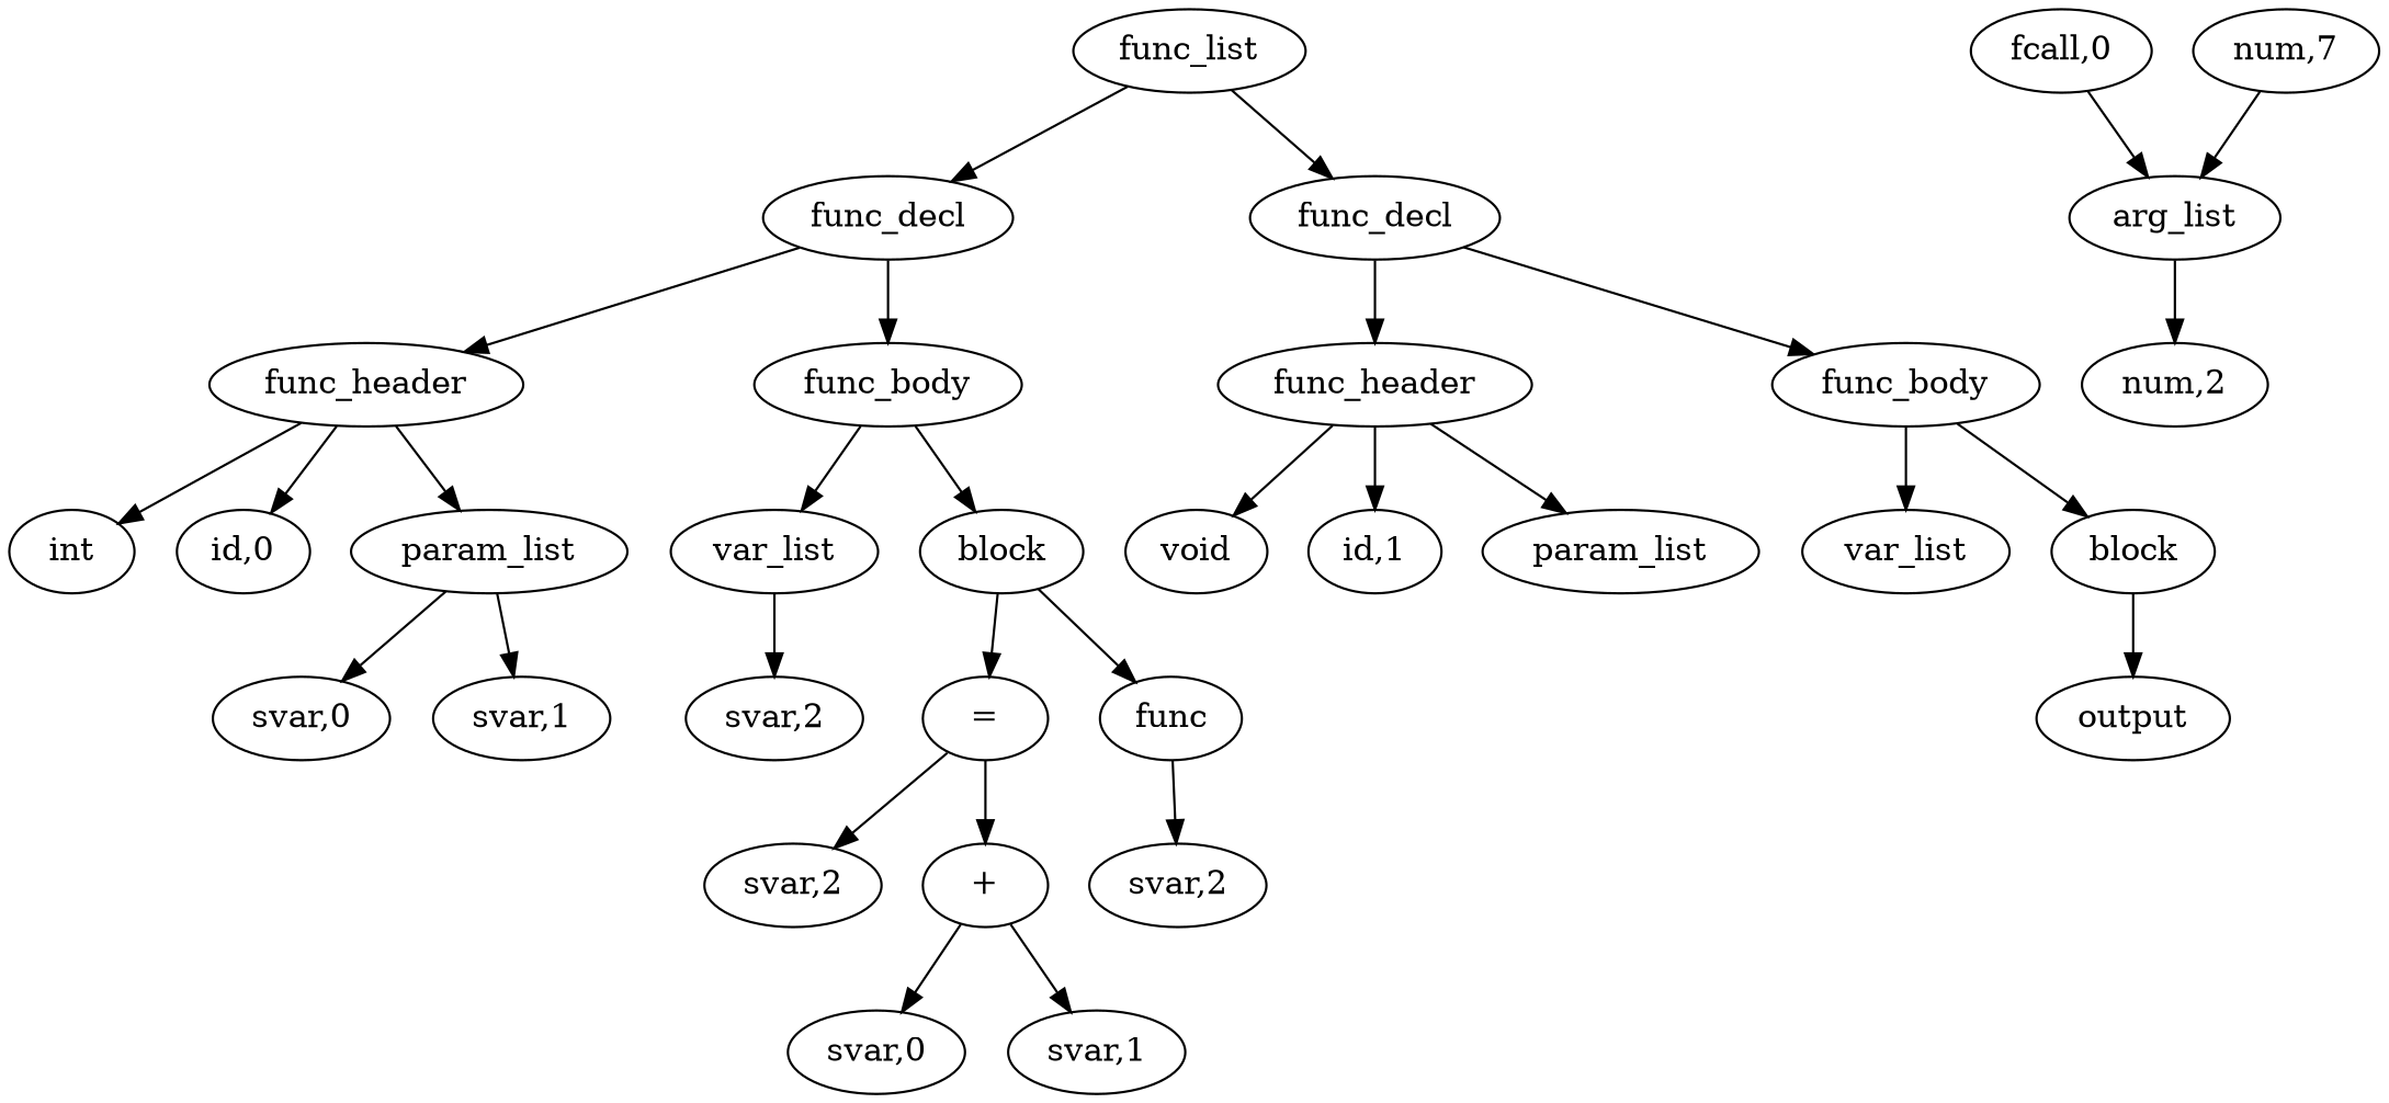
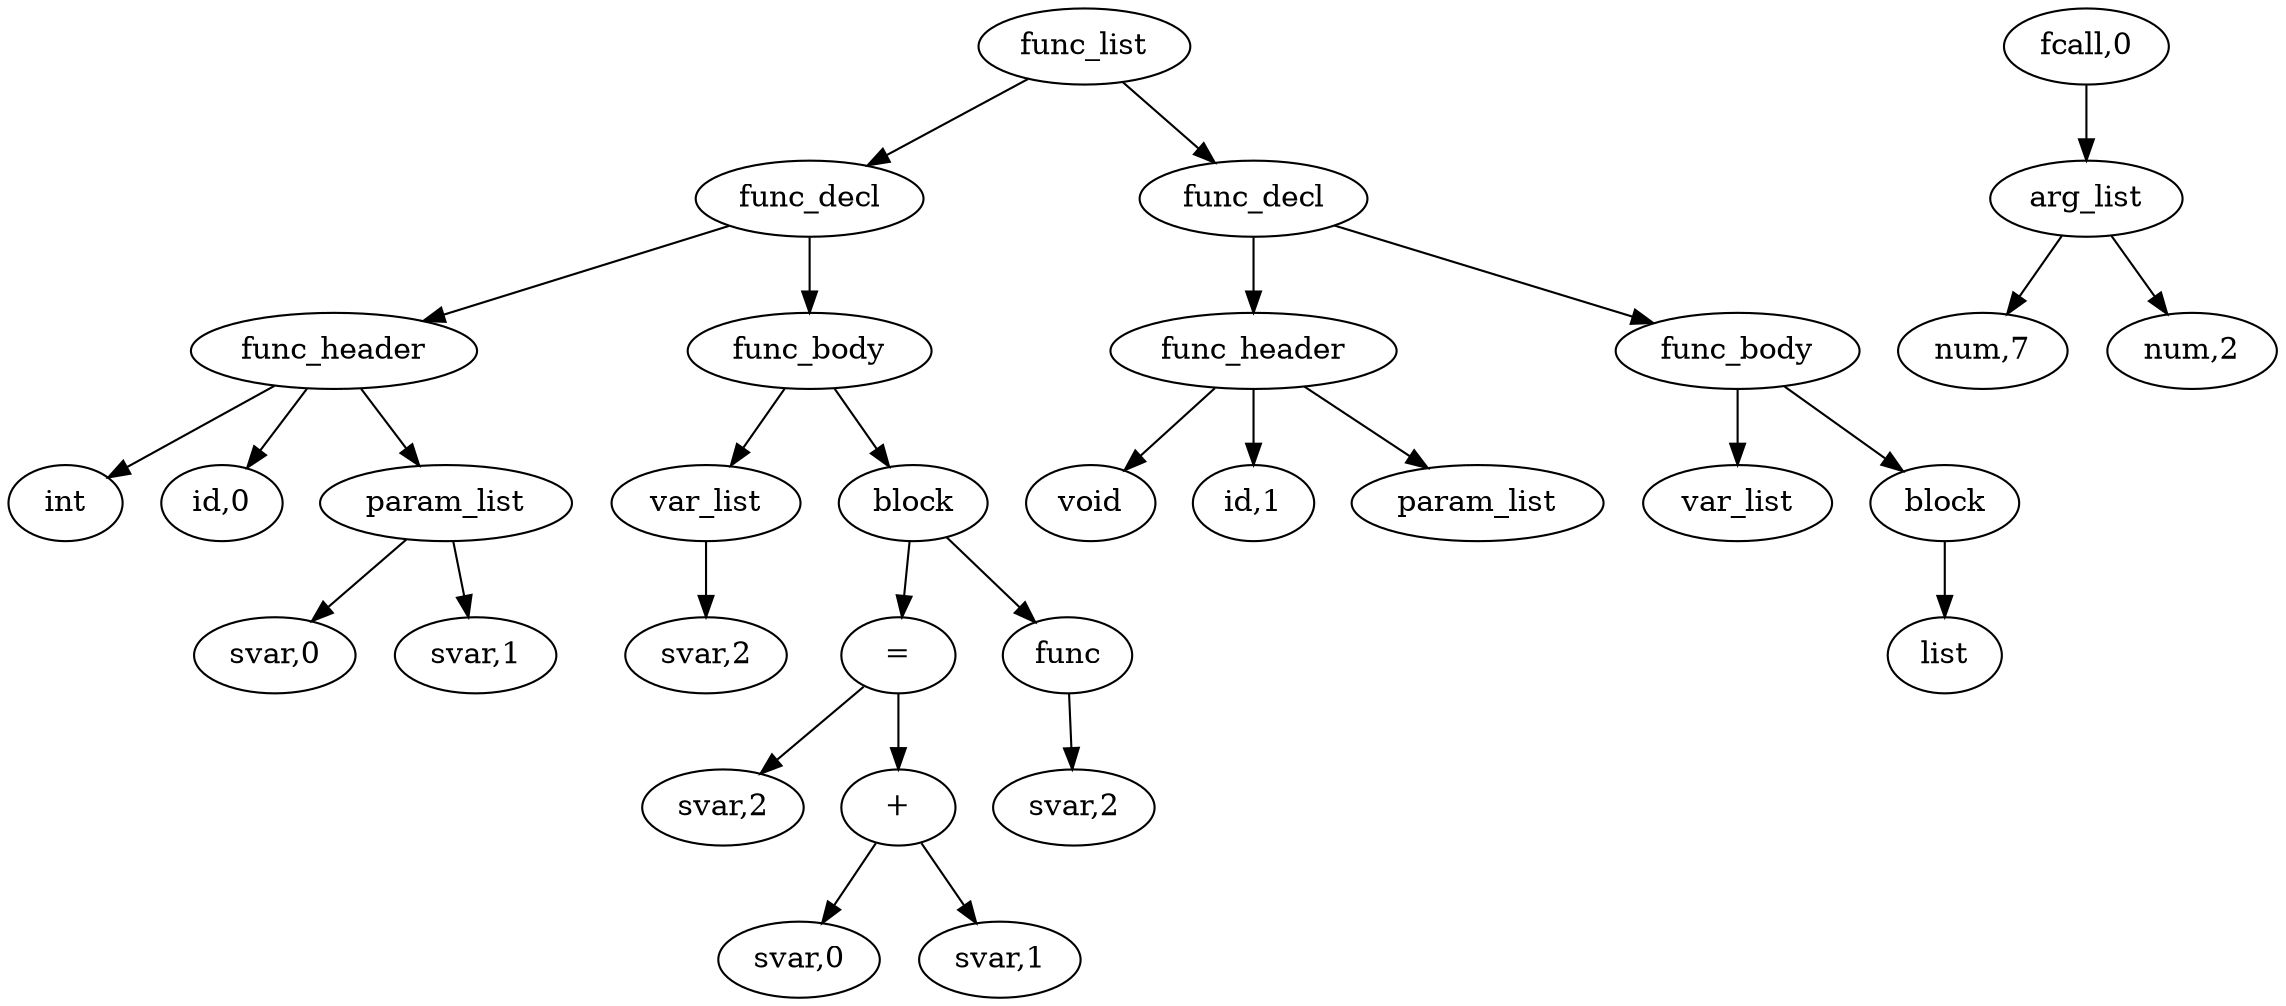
  digraph {
    ordering=out
    n1 [label=func_list]
    n2 [label=func_decl]
    n3 [label=func_decl]
    n4 [label=func_header]
    n5 [label=func_body]
    n6 [label=func_header]
    n7 [label=func_body]
    n8 [label=int]
    n9 [label="id,0"]
    n10 [label=param_list]
    n11 [label=var_list]
    n12 [label=block]
    n13 [label="svar,0"]
    n14 [label="svar,1"]
    n15 [label="svar,2"]
    n16 [label="="]
    n17 [label=func]
    n18 [label="svar,2"]
    n19 [label="+"]
    n20 [label="svar,2"]
    n21 [label="svar,0"]
    n22 [label="svar,1"]
    n23 [label=void]
    n24 [label="id,1"]
    n25 [label=param_list]
    n26 [label=var_list]
    n27 [label=block]
-   n28 [label=output]
+   n28 [label=list]
    n29 [label="fcall,0"]
    n30 [label=arg_list]
    n31 [label="num,7"]
    n32 [label="num,2"]
    n1 -> n2
    n1 -> n3
    n2 -> n4
    n2 -> n5
    n3 -> n6
    n3 -> n7
    n4 -> n8
    n4 -> n9
    n4 -> n10
    n5 -> n11
    n5 -> n12
    n6 -> n23
    n6 -> n24
    n6 -> n25
    n7 -> n26
    n7 -> n27
    n10 -> n13
    n10 -> n14
    n11 -> n15
    n12 -> n16
    n12 -> n17
    n16 -> n18
    n16 -> n19
    n17 -> n20
    n19 -> n21
    n19 -> n22
    n27 -> n28
    n29 -> n30
-   n31 -> n30
+   n30 -> n31
    n30 -> n32
  }
